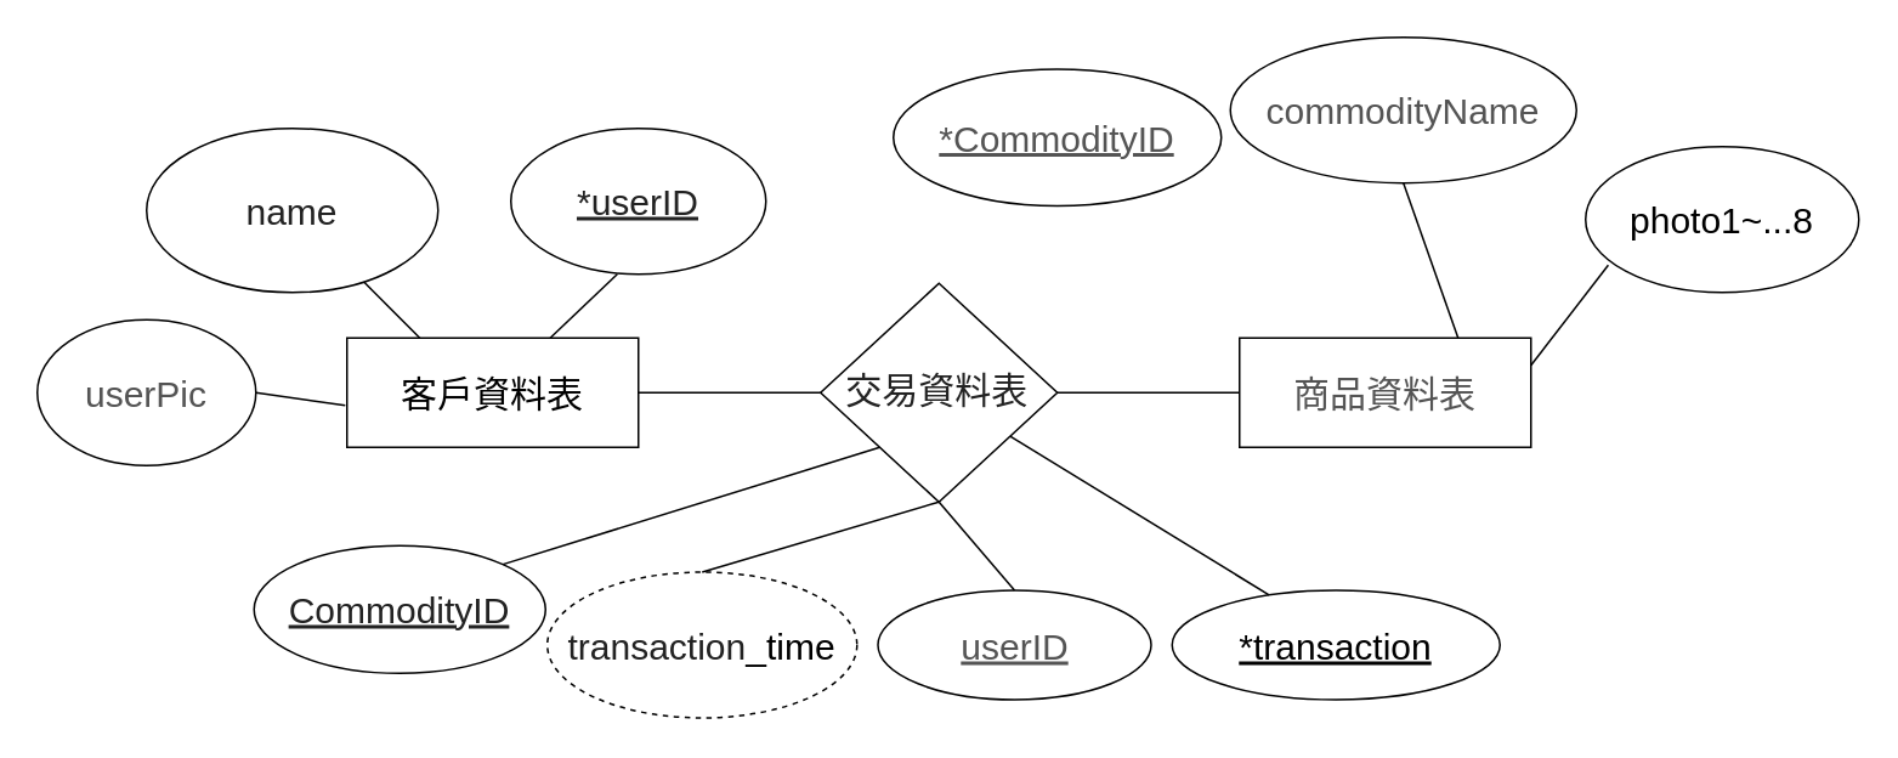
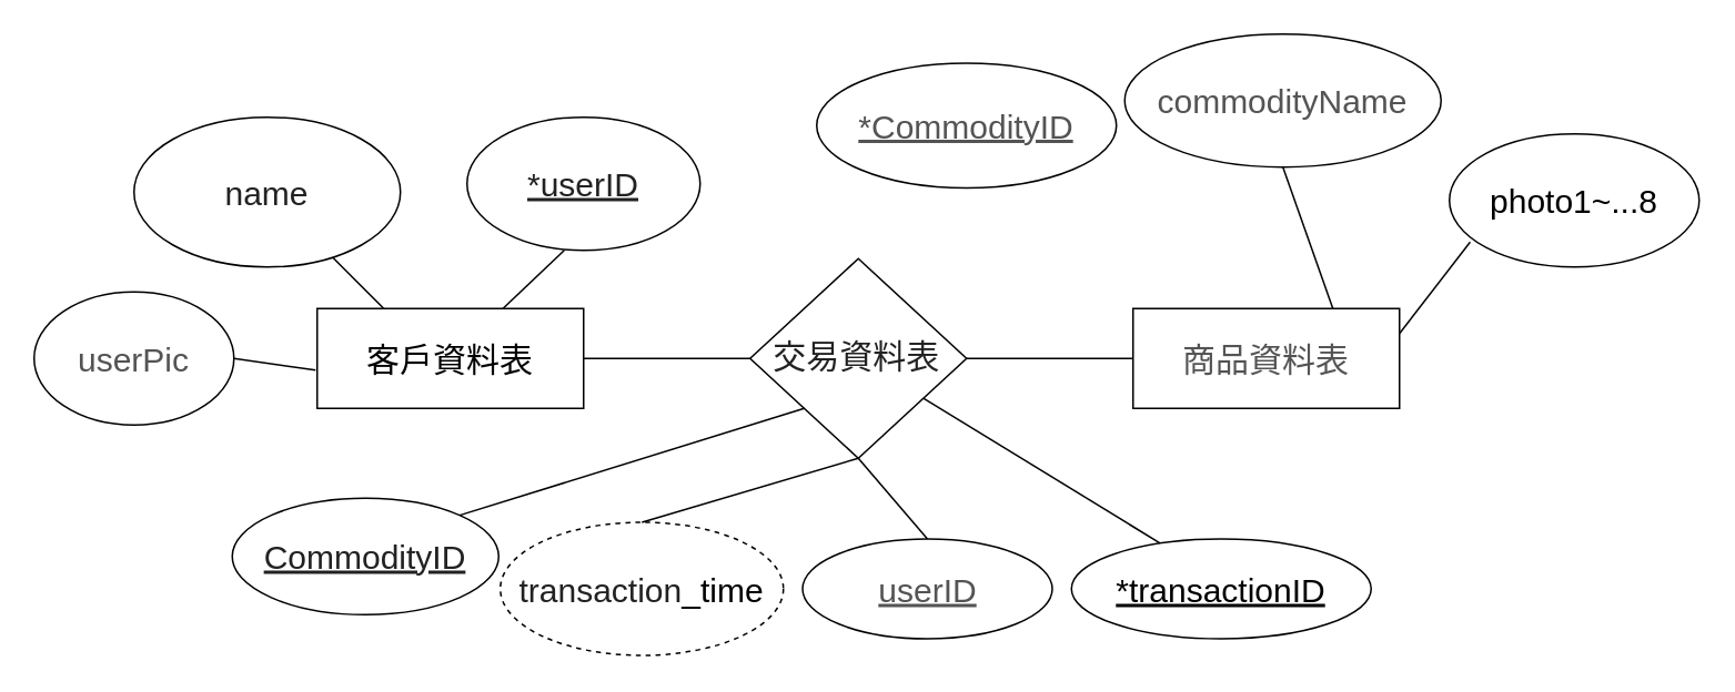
  <mxCell id="0" />
  <mxCell id="1" parent="0" />
  <mxCell id="2" value="客戶資料表" style="rounded=0;whiteSpace=wrap;html=1;align=center;fontSize=20;" vertex="1" parent="1"><mxGeometry x="190" y="185" width="160" height="60" as="geometry" /></mxCell>
  <mxCell id="3" value="&lt;span style=&quot;background-color: rgb(255 , 255 , 255)&quot;&gt;&lt;font&gt;&lt;div&gt;&lt;font color=&quot;#545454&quot; face=&quot;arial, sans-serif&quot;&gt;&lt;span style=&quot;font-size: 20px&quot;&gt;商品資料表&lt;/span&gt;&lt;/font&gt;&lt;/div&gt;&lt;/font&gt;&lt;/span&gt;" style="rounded=0;whiteSpace=wrap;html=1;align=center;" vertex="1" parent="1"><mxGeometry x="680" y="185" width="160" height="60" as="geometry" /></mxCell>
  <mxCell id="4" value="&lt;font color=&quot;#222222&quot;&gt;&lt;span style=&quot;font-size: 20px ; white-space: pre-wrap&quot;&gt;name&lt;/span&gt;&lt;/font&gt;" style="ellipse;whiteSpace=wrap;html=1;align=center;" vertex="1" parent="1"><mxGeometry x="80" y="70" width="160" height="90" as="geometry" /></mxCell>
  <mxCell id="5" value="&lt;font&gt;&lt;span style=&quot;color: rgb(84 , 84 , 84) ; font-family: &amp;#34;arial&amp;#34; , sans-serif ; text-align: left ; background-color: rgb(255 , 255 , 255)&quot;&gt;&lt;font style=&quot;font-size: 20px&quot;&gt;userPic&lt;/font&gt;&lt;/span&gt;&lt;br&gt;&lt;/font&gt;" style="ellipse;whiteSpace=wrap;html=1;align=center;" vertex="1" parent="1"><mxGeometry x="20" y="175" width="120" height="80" as="geometry" /></mxCell>
  <mxCell id="6" value="&lt;font style=&quot;font-size: 20px&quot;&gt;photo1~...8&lt;br&gt;&lt;/font&gt;" style="ellipse;whiteSpace=wrap;html=1;align=center;" vertex="1" parent="1"><mxGeometry x="870" y="80" width="150" height="80" as="geometry" /></mxCell>
  <mxCell id="7" value="&lt;div&gt;&lt;font color=&quot;#545454&quot; face=&quot;arial, sans-serif&quot;&gt;&lt;span style=&quot;font-size: 20px&quot;&gt;commodityName&lt;/span&gt;&lt;/font&gt;&lt;/div&gt;" style="ellipse;whiteSpace=wrap;html=1;align=center;" vertex="1" parent="1"><mxGeometry x="675" y="20" width="190" height="80" as="geometry" /></mxCell>
  <mxCell id="8" value="&lt;pre class=&quot;tw-data-text tw-ta tw-text-large&quot; id=&quot;tw-target-text&quot; style=&quot;line-height: 44px ; margin-top: 0px ; margin-bottom: 0px ; border: none ; padding: 0px 0.14em 0px 0px ; position: relative ; resize: none ; overflow: hidden ; width: 283px ; overflow-wrap: break-word&quot;&gt;&lt;font color=&quot;#222222&quot; face=&quot;Helvetica&quot;&gt;&lt;span style=&quot;font-size: 20px ; white-space: pre-wrap&quot;&gt;交易資料表&lt;/span&gt;&lt;/font&gt;&lt;/pre&gt;" style="rhombus;whiteSpace=wrap;html=1;" vertex="1" parent="1"><mxGeometry x="450" y="155" width="130" height="120" as="geometry" /></mxCell>
  <mxCell id="9" value="" style="endArrow=none;html=1;entryX=0.083;entryY=0.813;entryDx=0;entryDy=0;entryPerimeter=0;exitX=1;exitY=0.25;exitDx=0;exitDy=0;" edge="1" parent="1" source="3" target="6"><mxGeometry width="50" height="50" relative="1" as="geometry"><mxPoint x="850" y="210" as="sourcePoint" /><mxPoint x="900" y="160" as="targetPoint" /></mxGeometry></mxCell>
  <mxCell id="10" value="" style="endArrow=none;html=1;entryX=0.5;entryY=1;entryDx=0;entryDy=0;exitX=0.75;exitY=0;exitDx=0;exitDy=0;" edge="1" parent="1" source="3" target="7"><mxGeometry width="50" height="50" relative="1" as="geometry"><mxPoint x="850" y="210" as="sourcePoint" /><mxPoint x="923" y="160.04" as="targetPoint" /></mxGeometry></mxCell>
  <mxCell id="11" value="&lt;font style=&quot;font-size: 20px&quot;&gt;&lt;span style=&quot;color: rgb(34 , 34 , 34) ; font-family: inherit ; white-space: pre-wrap&quot;&gt;transaction&lt;/span&gt;_time&lt;/font&gt;" style="ellipse;whiteSpace=wrap;html=1;align=center;dashed=1;" vertex="1" parent="1"><mxGeometry x="300" y="313.5" width="170" height="80" as="geometry" /></mxCell>
  <mxCell id="12" value="&lt;div&gt;&lt;font color=&quot;#545454&quot; face=&quot;arial, sans-serif&quot;&gt;&lt;span style=&quot;font-size: 20px&quot;&gt;&lt;u&gt;*CommodityID&lt;/u&gt;&lt;/span&gt;&lt;/font&gt;&lt;/div&gt;" style="ellipse;whiteSpace=wrap;html=1;align=center;" vertex="1" parent="1"><mxGeometry x="490" y="37.5" width="180" height="75" as="geometry" /></mxCell>
  <mxCell id="13" value="&lt;font color=&quot;#222222&quot;&gt;&lt;span style=&quot;font-size: 20px ; white-space: pre-wrap&quot;&gt;&lt;u&gt;CommodityID&lt;/u&gt;&lt;/span&gt;&lt;/font&gt;" style="ellipse;whiteSpace=wrap;html=1;align=center;" vertex="1" parent="1"><mxGeometry x="139" y="299" width="160" height="70" as="geometry" /></mxCell>
  <mxCell id="14" value="&lt;font color=&quot;#222222&quot;&gt;&lt;span style=&quot;font-size: 20px ; white-space: pre-wrap&quot;&gt;&lt;u&gt;*userID&lt;/u&gt;&lt;/span&gt;&lt;/font&gt;" style="ellipse;whiteSpace=wrap;html=1;align=center;" vertex="1" parent="1"><mxGeometry x="280" y="70" width="140" height="80" as="geometry" /></mxCell>
  <mxCell id="15" value="&lt;div&gt;&lt;font color=&quot;#545454&quot; face=&quot;arial, sans-serif&quot;&gt;&lt;span style=&quot;font-size: 20px&quot;&gt;&lt;u&gt;userID&lt;/u&gt;&lt;/span&gt;&lt;/font&gt;&lt;/div&gt;" style="ellipse;whiteSpace=wrap;html=1;align=center;" vertex="1" parent="1"><mxGeometry x="481.5" y="323.5" width="150" height="60" as="geometry" /></mxCell>
  <mxCell id="16" value="" style="endArrow=none;html=1;entryX=1;entryY=0.5;entryDx=0;entryDy=0;exitX=-0.006;exitY=0.617;exitDx=0;exitDy=0;exitPerimeter=0;" edge="1" parent="1" source="2" target="5"><mxGeometry width="50" height="50" relative="1" as="geometry"><mxPoint x="20" y="435" as="sourcePoint" /><mxPoint x="70" y="385" as="targetPoint" /></mxGeometry></mxCell>
  <mxCell id="17" value="" style="endArrow=none;html=1;exitX=0.25;exitY=0;exitDx=0;exitDy=0;" edge="1" parent="1" source="2" target="4"><mxGeometry width="50" height="50" relative="1" as="geometry"><mxPoint x="20" y="435" as="sourcePoint" /><mxPoint x="70" y="385" as="targetPoint" /></mxGeometry></mxCell>
  <mxCell id="18" value="" style="endArrow=none;html=1;entryX=0.417;entryY=1;entryDx=0;entryDy=0;entryPerimeter=0;" edge="1" parent="1" source="2" target="14"><mxGeometry width="50" height="50" relative="1" as="geometry"><mxPoint x="20" y="435" as="sourcePoint" /><mxPoint x="70" y="385" as="targetPoint" /></mxGeometry></mxCell>
  <mxCell id="19" value="" style="endArrow=none;html=1;entryX=1;entryY=0.5;entryDx=0;entryDy=0;" edge="1" parent="1" source="8" target="2"><mxGeometry width="50" height="50" relative="1" as="geometry"><mxPoint x="140" y="485" as="sourcePoint" /><mxPoint x="190" y="435" as="targetPoint" /></mxGeometry></mxCell>
  <mxCell id="20" value="" style="endArrow=none;html=1;entryX=1;entryY=0.5;entryDx=0;entryDy=0;exitX=0;exitY=0.5;exitDx=0;exitDy=0;" edge="1" parent="1" source="3" target="8"><mxGeometry width="50" height="50" relative="1" as="geometry"><mxPoint x="460" y="225" as="sourcePoint" /><mxPoint x="360" y="225" as="targetPoint" /></mxGeometry></mxCell>
  <mxCell id="21" value="" style="endArrow=none;html=1;entryX=1;entryY=0;entryDx=0;entryDy=0;exitX=0;exitY=1;exitDx=0;exitDy=0;" edge="1" parent="1" source="8" target="13"><mxGeometry width="50" height="50" relative="1" as="geometry"><mxPoint x="470" y="235" as="sourcePoint" /><mxPoint x="370" y="235" as="targetPoint" /></mxGeometry></mxCell>
  <mxCell id="22" value="" style="endArrow=none;html=1;entryX=0.5;entryY=0;entryDx=0;entryDy=0;exitX=0.5;exitY=1;exitDx=0;exitDy=0;" edge="1" parent="1" source="8" target="15"><mxGeometry width="50" height="50" relative="1" as="geometry"><mxPoint x="530" y="250" as="sourcePoint" /><mxPoint x="380" y="245" as="targetPoint" /></mxGeometry></mxCell>
  <mxCell id="23" value="" style="endArrow=none;html=1;entryX=0.5;entryY=0;entryDx=0;entryDy=0;exitX=0.5;exitY=1;exitDx=0;exitDy=0;" edge="1" parent="1" source="8" target="11"><mxGeometry width="50" height="50" relative="1" as="geometry"><mxPoint x="490" y="255" as="sourcePoint" /><mxPoint x="390" y="255" as="targetPoint" /></mxGeometry></mxCell>
- <mxCell id="24" value="&lt;table border=&quot;0&quot; cellpadding=&quot;0&quot; cellspacing=&quot;0&quot; width=&quot;126&quot; style=&quot;border-collapse: collapse ; width: 95pt ; font-size: 20px&quot;&gt;&lt;tbody style=&quot;font-size: 20px&quot;&gt;&lt;tr style=&quot;height: 16.5pt ; font-size: 20px&quot;&gt;  &lt;td height=&quot;22&quot; width=&quot;126&quot; style=&quot;height: 16.5pt ; width: 95pt ; font-size: 20px&quot;&gt;*transaction&lt;/td&gt;&lt;/tr&gt;&lt;/tbody&gt;&lt;/table&gt;" style="ellipse;whiteSpace=wrap;html=1;align=center;fontSize=20;fontStyle=4" vertex="1" parent="1"><mxGeometry x="643" y="323.5" width="180" height="60" as="geometry" /></mxCell>
+ <mxCell id="24" value="&lt;table border=&quot;0&quot; cellpadding=&quot;0&quot; cellspacing=&quot;0&quot; width=&quot;126&quot; style=&quot;border-collapse: collapse ; width: 95pt ; font-size: 20px&quot;&gt;&lt;tbody style=&quot;font-size: 20px&quot;&gt;&lt;tr style=&quot;height: 16.5pt ; font-size: 20px&quot;&gt;  &lt;td height=&quot;22&quot; width=&quot;126&quot; style=&quot;height: 16.5pt ; width: 95pt ; font-size: 20px&quot;&gt;*transactionID&lt;/td&gt;&lt;/tr&gt;&lt;/tbody&gt;&lt;/table&gt;" style="ellipse;whiteSpace=wrap;html=1;align=center;fontSize=20;fontStyle=4" vertex="1" parent="1"><mxGeometry x="643" y="323.5" width="180" height="60" as="geometry" /></mxCell>
  <mxCell id="25" value="" style="endArrow=none;html=1;exitX=0.296;exitY=0.043;exitDx=0;exitDy=0;exitPerimeter=0;" edge="1" parent="1" source="24" target="8"><mxGeometry width="50" height="50" relative="1" as="geometry"><mxPoint x="240" y="500" as="sourcePoint" /><mxPoint x="590" y="280" as="targetPoint" /></mxGeometry></mxCell>
